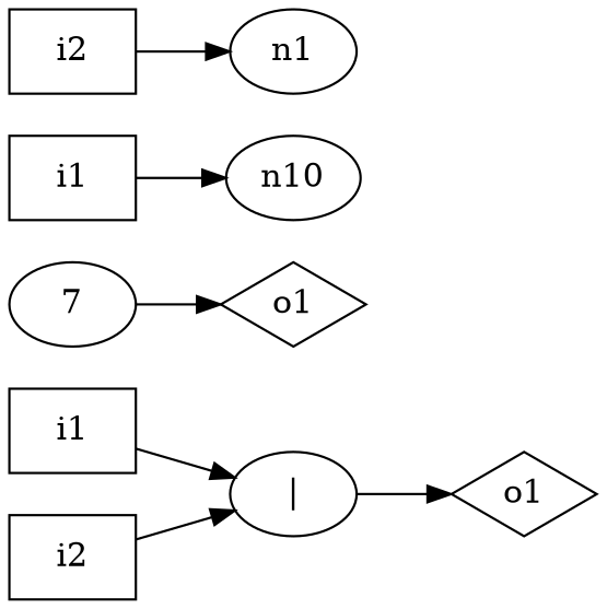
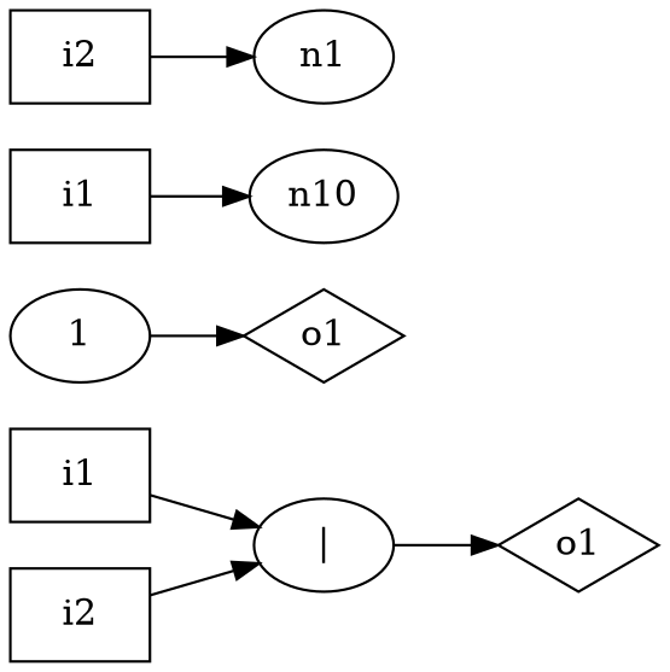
  digraph {
    rankdir=LR
    n0 [label="|"]
    n4 [label=o1 shape=diamond]
    n2 [label=i1 shape=box]
    n3 [label=i2 shape=box]
-   n5 [label=7]
+   n5 [label=1]
    n9 [label=o1 shape=diamond]
    n7 [label=i1 shape=box]
    n10
    n8 [label=i2 shape=box]
    n1
    n0 -> n4
    n2 -> n0
    n3 -> n0
    n5 -> n9
    n7 -> n10
    n8 -> n1
  }
